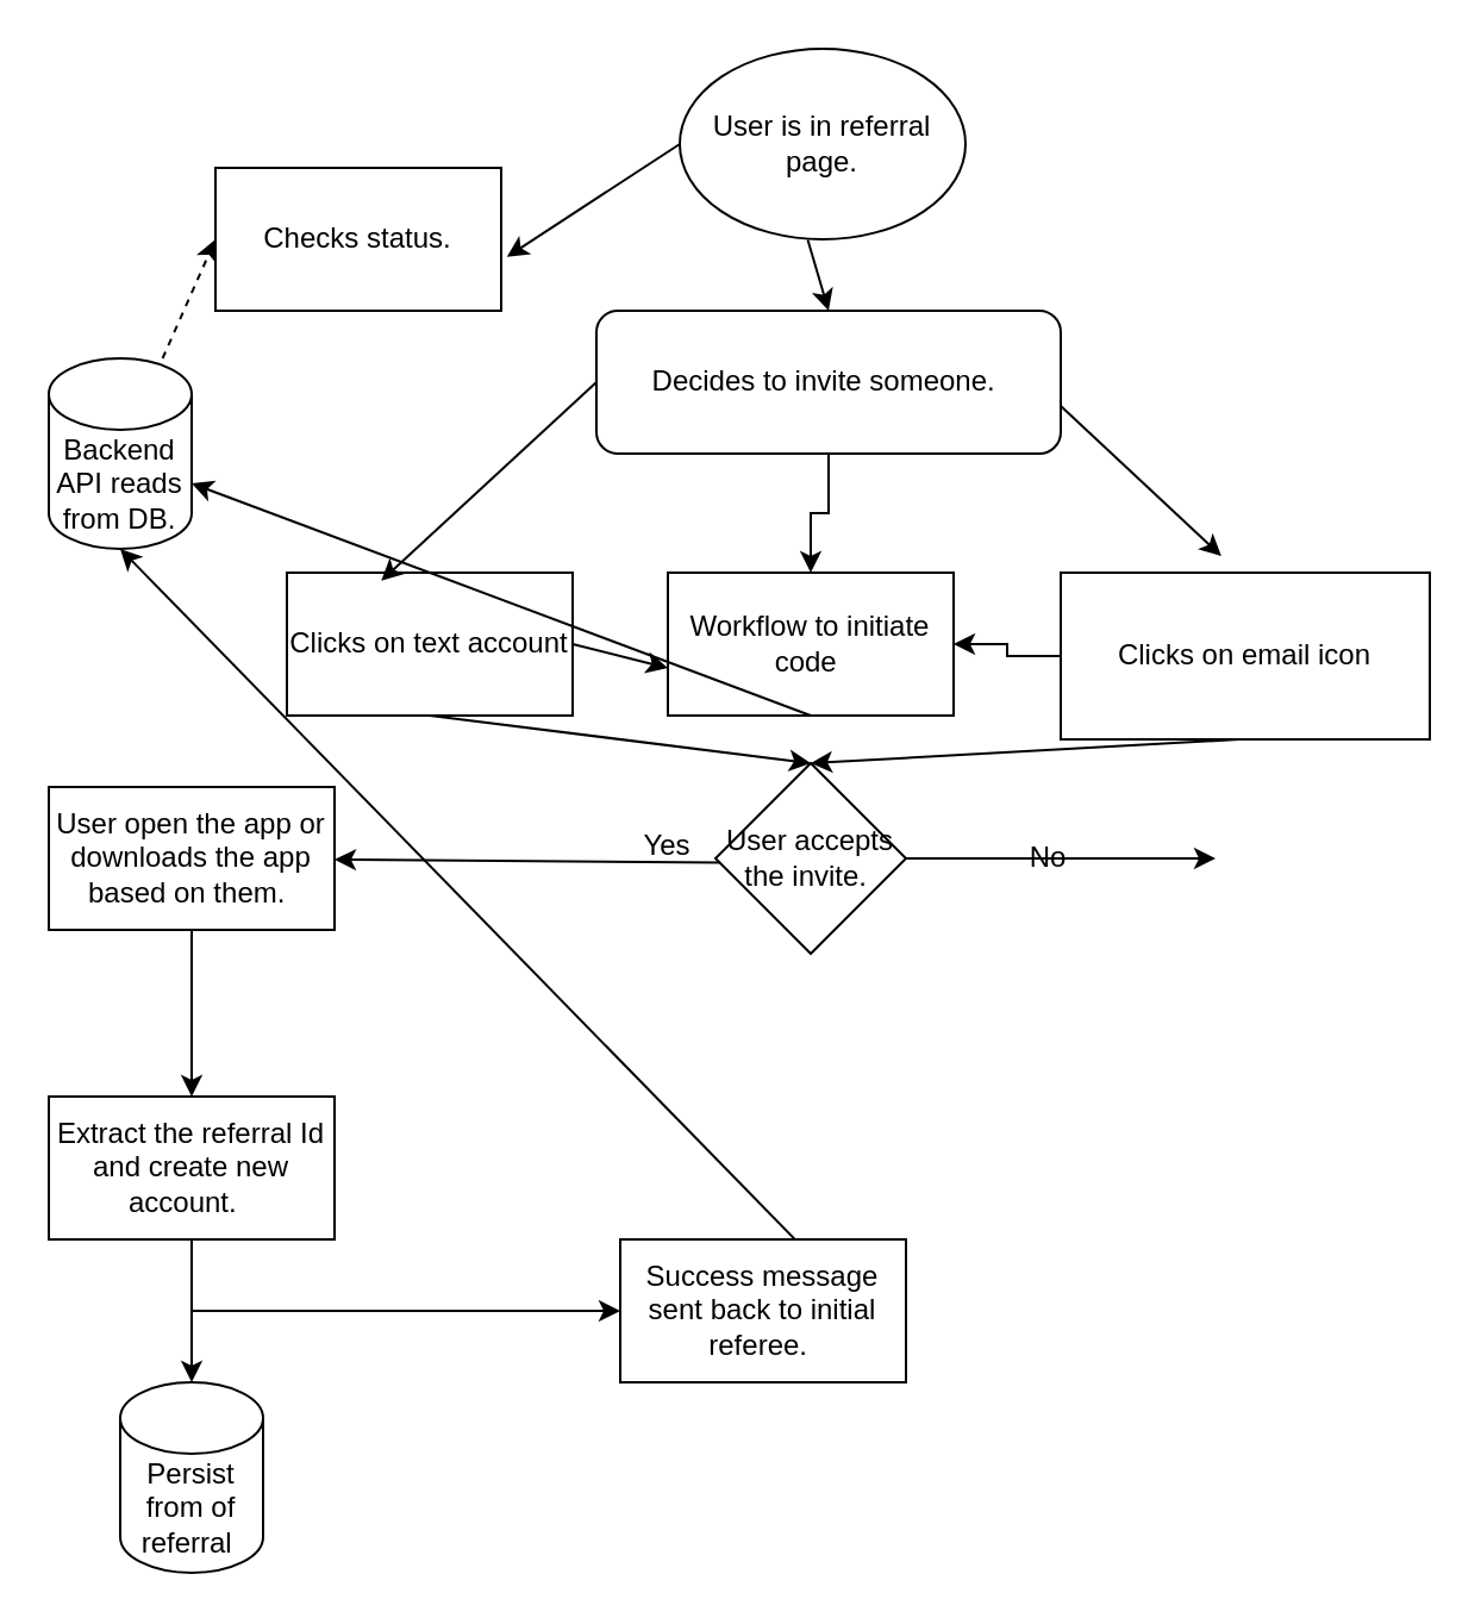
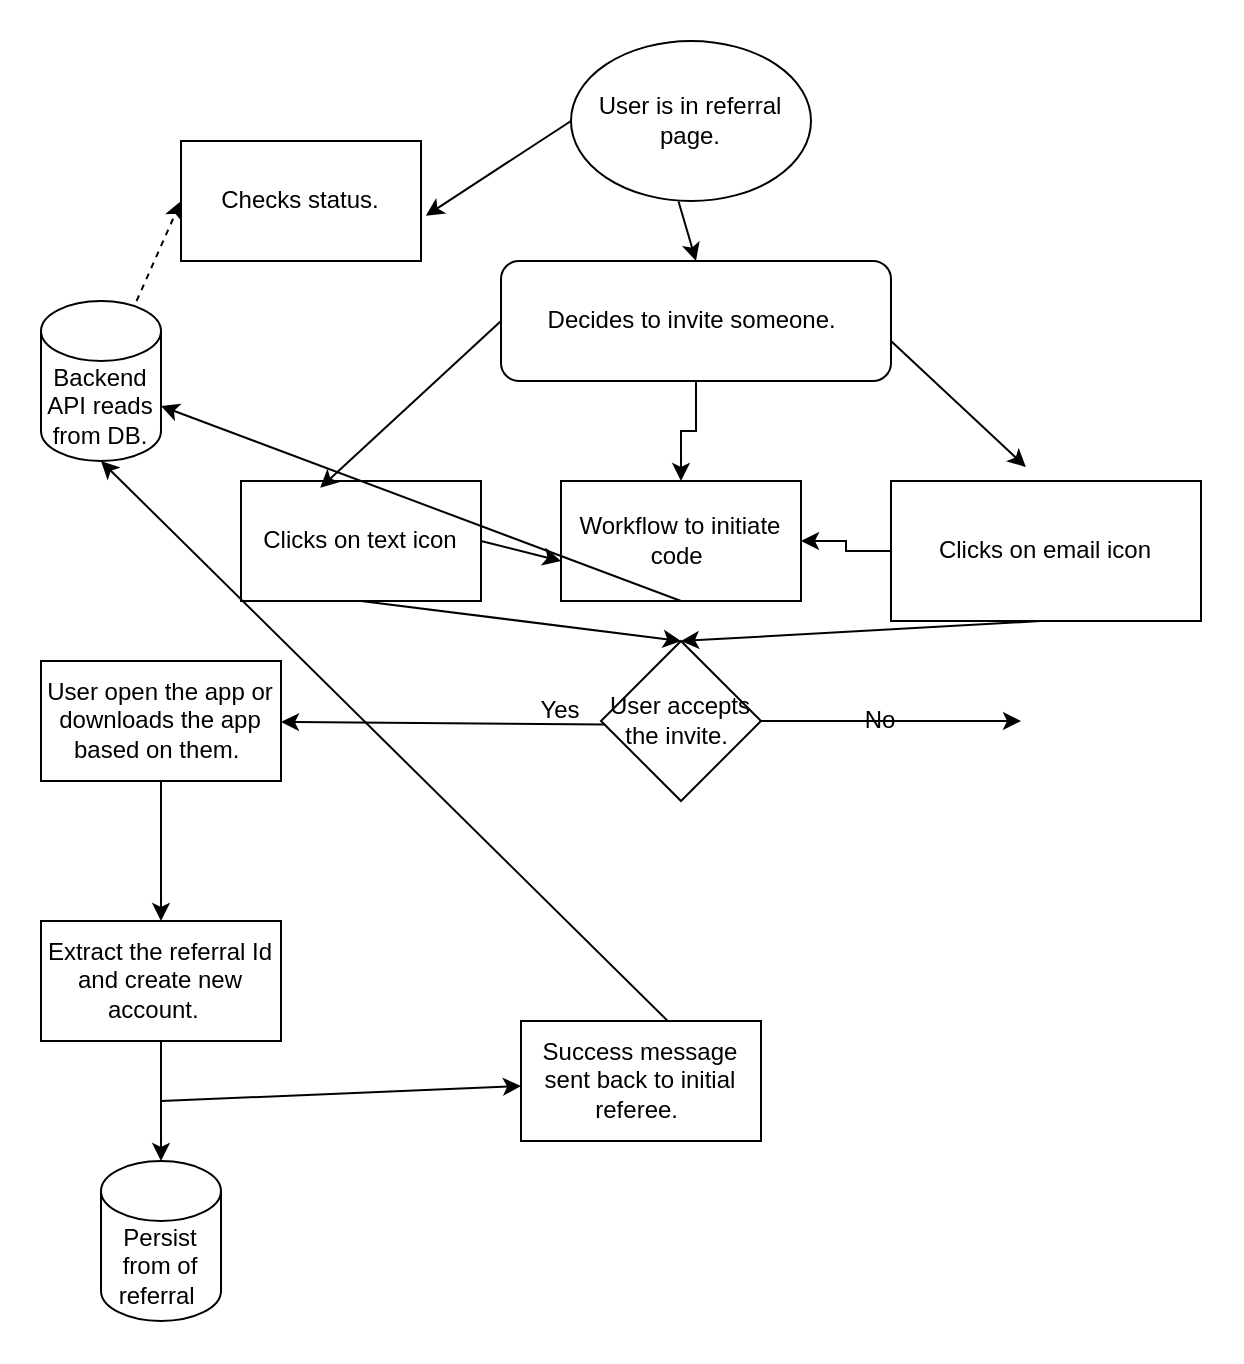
  <mxCell id="0" />
  <mxCell id="1" parent="0" />
  <mxCell id="2" value="User is in referral page." style="ellipse;whiteSpace=wrap;html=1;" vertex="1" parent="1"><mxGeometry x="285" y="20" width="120" height="80" as="geometry" /></mxCell>
  <mxCell id="3" value="" style="edgeStyle=orthogonalEdgeStyle;rounded=0;orthogonalLoop=1;jettySize=auto;html=1;" edge="1" parent="1" source="4" target="16"><mxGeometry relative="1" as="geometry" /></mxCell>
  <mxCell id="4" value="Decides to invite someone.&amp;nbsp;" style="rounded=1;whiteSpace=wrap;html=1;" vertex="1" parent="1"><mxGeometry x="250" y="130" width="195" height="60" as="geometry" /></mxCell>
  <mxCell id="5" value="" style="endArrow=classic;html=1;rounded=0;exitX=0.448;exitY=1.003;exitDx=0;exitDy=0;exitPerimeter=0;entryX=0.5;entryY=0;entryDx=0;entryDy=0;" edge="1" parent="1" source="2" target="4"><mxGeometry width="50" height="50" relative="1" as="geometry"><mxPoint x="380" y="300" as="sourcePoint" /><mxPoint x="430" y="250" as="targetPoint" /></mxGeometry></mxCell>
  <mxCell id="6" value="" style="edgeStyle=orthogonalEdgeStyle;rounded=0;orthogonalLoop=1;jettySize=auto;html=1;" edge="1" parent="1" source="7" target="16"><mxGeometry relative="1" as="geometry" /></mxCell>
  <mxCell id="7" value="Clicks on email icon" style="whiteSpace=wrap;html=1;" vertex="1" parent="1"><mxGeometry x="445" y="240" width="155" height="70" as="geometry" /></mxCell>
- <mxCell id="8" value="Clicks on text account" style="whiteSpace=wrap;html=1;" vertex="1" parent="1"><mxGeometry x="120" y="240" width="120" height="60" as="geometry" /></mxCell>
+ <mxCell id="8" value="Clicks on text icon" style="whiteSpace=wrap;html=1;" vertex="1" parent="1"><mxGeometry x="120" y="240" width="120" height="60" as="geometry" /></mxCell>
  <mxCell id="9" value="" style="endArrow=classic;html=1;rounded=0;exitX=0;exitY=0.5;exitDx=0;exitDy=0;entryX=0.33;entryY=0.057;entryDx=0;entryDy=0;entryPerimeter=0;" edge="1" parent="1" source="4" target="8"><mxGeometry width="50" height="50" relative="1" as="geometry"><mxPoint x="380" y="310" as="sourcePoint" /><mxPoint x="430" y="260" as="targetPoint" /></mxGeometry></mxCell>
  <mxCell id="10" value="" style="endArrow=classic;html=1;rounded=0;entryX=0.435;entryY=-0.1;entryDx=0;entryDy=0;entryPerimeter=0;" edge="1" parent="1" target="7"><mxGeometry width="50" height="50" relative="1" as="geometry"><mxPoint x="445" y="170" as="sourcePoint" /><mxPoint x="495" y="120" as="targetPoint" /></mxGeometry></mxCell>
  <mxCell id="11" value="User accepts the invite.&amp;nbsp;" style="rhombus;whiteSpace=wrap;html=1;" vertex="1" parent="1"><mxGeometry x="300" y="320" width="80" height="80" as="geometry" /></mxCell>
  <mxCell id="12" value="Yes" style="text;html=1;align=center;verticalAlign=middle;whiteSpace=wrap;rounded=0;" vertex="1" parent="1"><mxGeometry x="250" y="340" width="60" height="30" as="geometry" /></mxCell>
  <mxCell id="13" value="No" style="text;html=1;align=center;verticalAlign=middle;whiteSpace=wrap;rounded=0;" vertex="1" parent="1"><mxGeometry x="410" y="345" width="60" height="30" as="geometry" /></mxCell>
  <mxCell id="14" value="" style="endArrow=classic;html=1;rounded=0;exitX=1;exitY=0.5;exitDx=0;exitDy=0;" edge="1" parent="1" source="11"><mxGeometry width="50" height="50" relative="1" as="geometry"><mxPoint x="380" y="310" as="sourcePoint" /><mxPoint x="510" y="360" as="targetPoint" /></mxGeometry></mxCell>
  <mxCell id="15" value="" style="endArrow=classic;html=1;rounded=0;exitX=0.867;exitY=0.727;exitDx=0;exitDy=0;exitPerimeter=0;" edge="1" parent="1" source="33"><mxGeometry width="50" height="50" relative="1" as="geometry"><mxPoint x="380" y="310" as="sourcePoint" /><mxPoint x="130" y="355" as="targetPoint" /></mxGeometry></mxCell>
  <mxCell id="16" value="Workflow to initiate code&amp;nbsp;" style="rounded=0;whiteSpace=wrap;html=1;" vertex="1" parent="1"><mxGeometry x="280" y="240" width="120" height="60" as="geometry" /></mxCell>
  <mxCell id="17" value="Extract the referral Id and create new account.&amp;nbsp;&amp;nbsp;" style="rounded=0;whiteSpace=wrap;html=1;" vertex="1" parent="1"><mxGeometry x="20" y="460" width="120" height="60" as="geometry" /></mxCell>
  <mxCell id="18" value="" style="endArrow=classic;html=1;rounded=0;exitX=0.5;exitY=1;exitDx=0;exitDy=0;entryX=0.5;entryY=0;entryDx=0;entryDy=0;" edge="1" parent="1" source="33" target="17"><mxGeometry width="50" height="50" relative="1" as="geometry"><mxPoint x="380" y="510" as="sourcePoint" /><mxPoint x="430" y="460" as="targetPoint" /></mxGeometry></mxCell>
  <mxCell id="19" value="Persist from of referral&amp;nbsp;" style="shape=cylinder3;whiteSpace=wrap;html=1;boundedLbl=1;backgroundOutline=1;size=15;" vertex="1" parent="1"><mxGeometry x="50" y="580" width="60" height="80" as="geometry" /></mxCell>
  <mxCell id="20" value="" style="endArrow=classic;html=1;rounded=0;exitX=0.5;exitY=1;exitDx=0;exitDy=0;" edge="1" parent="1" source="17" target="19"><mxGeometry width="50" height="50" relative="1" as="geometry"><mxPoint x="360" y="510" as="sourcePoint" /><mxPoint x="410" y="460" as="targetPoint" /></mxGeometry></mxCell>
  <mxCell id="21" value="Checks status." style="rounded=0;whiteSpace=wrap;html=1;" vertex="1" parent="1"><mxGeometry x="90" y="70" width="120" height="60" as="geometry" /></mxCell>
  <mxCell id="22" value="" style="endArrow=classic;html=1;rounded=0;exitX=0;exitY=0.5;exitDx=0;exitDy=0;entryX=1.02;entryY=0.623;entryDx=0;entryDy=0;entryPerimeter=0;" edge="1" parent="1" source="2" target="21"><mxGeometry width="50" height="50" relative="1" as="geometry"><mxPoint x="360" y="210" as="sourcePoint" /><mxPoint x="410" y="160" as="targetPoint" /></mxGeometry></mxCell>
  <mxCell id="23" value="Backend API reads from DB." style="shape=cylinder3;whiteSpace=wrap;html=1;boundedLbl=1;backgroundOutline=1;size=15;" vertex="1" parent="1"><mxGeometry x="20" y="150" width="60" height="80" as="geometry" /></mxCell>
- <mxCell id="24" value="Success message sent back to initial referee.&amp;nbsp;" style="rounded=0;whiteSpace=wrap;html=1;" vertex="1" parent="1"><mxGeometry x="260" y="520" width="120" height="60" as="geometry" /></mxCell>
+ <mxCell id="24" value="Success message sent back to initial referee.&amp;nbsp;" style="rounded=0;whiteSpace=wrap;html=1;" vertex="1" parent="1"><mxGeometry x="260" y="510" width="120" height="60" as="geometry" /></mxCell>
  <mxCell id="25" value="" style="endArrow=classic;html=1;rounded=0;" edge="1" parent="1" target="24"><mxGeometry width="50" height="50" relative="1" as="geometry"><mxPoint x="80" y="550" as="sourcePoint" /><mxPoint x="410" y="360" as="targetPoint" /></mxGeometry></mxCell>
  <mxCell id="26" value="" style="endArrow=classic;html=1;rounded=0;exitX=0.61;exitY=-0.003;exitDx=0;exitDy=0;exitPerimeter=0;entryX=0.5;entryY=1;entryDx=0;entryDy=0;entryPerimeter=0;" edge="1" parent="1" source="24" target="23"><mxGeometry width="50" height="50" relative="1" as="geometry"><mxPoint x="360" y="410" as="sourcePoint" /><mxPoint x="410" y="360" as="targetPoint" /></mxGeometry></mxCell>
  <mxCell id="27" value="" style="endArrow=classic;html=1;rounded=0;exitX=1;exitY=0.5;exitDx=0;exitDy=0;entryX=0;entryY=0.667;entryDx=0;entryDy=0;entryPerimeter=0;" edge="1" parent="1" source="8" target="16"><mxGeometry width="50" height="50" relative="1" as="geometry"><mxPoint x="360" y="310" as="sourcePoint" /><mxPoint x="410" y="260" as="targetPoint" /></mxGeometry></mxCell>
  <mxCell id="28" value="" style="endArrow=classic;html=1;rounded=0;entryX=1;entryY=0;entryDx=0;entryDy=52.5;entryPerimeter=0;exitX=0.5;exitY=1;exitDx=0;exitDy=0;" edge="1" parent="1" source="16" target="23"><mxGeometry width="50" height="50" relative="1" as="geometry"><mxPoint x="360" y="310" as="sourcePoint" /><mxPoint x="410" y="260" as="targetPoint" /></mxGeometry></mxCell>
  <mxCell id="29" value="" style="endArrow=classic;html=1;rounded=0;exitX=0.5;exitY=1;exitDx=0;exitDy=0;entryX=0.5;entryY=0;entryDx=0;entryDy=0;" edge="1" parent="1" source="8" target="11"><mxGeometry width="50" height="50" relative="1" as="geometry"><mxPoint x="360" y="310" as="sourcePoint" /><mxPoint x="410" y="260" as="targetPoint" /></mxGeometry></mxCell>
  <mxCell id="30" value="" style="endArrow=classic;html=1;rounded=0;entryX=0.5;entryY=0;entryDx=0;entryDy=0;" edge="1" parent="1" target="11"><mxGeometry width="50" height="50" relative="1" as="geometry"><mxPoint x="520" y="310" as="sourcePoint" /><mxPoint x="570" y="260" as="targetPoint" /></mxGeometry></mxCell>
  <mxCell id="31" value="" style="endArrow=classic;html=1;rounded=0;entryX=0;entryY=0.5;entryDx=0;entryDy=0;dashed=1;" edge="1" parent="1" source="23" target="21"><mxGeometry width="50" height="50" relative="1" as="geometry"><mxPoint x="360" y="310" as="sourcePoint" /><mxPoint x="410" y="260" as="targetPoint" /></mxGeometry></mxCell>
  <mxCell id="32" value="" style="endArrow=classic;html=1;rounded=0;exitX=0.867;exitY=0.727;exitDx=0;exitDy=0;exitPerimeter=0;" edge="1" parent="1" source="12" target="33"><mxGeometry width="50" height="50" relative="1" as="geometry"><mxPoint x="302" y="362" as="sourcePoint" /><mxPoint x="130" y="355" as="targetPoint" /></mxGeometry></mxCell>
  <mxCell id="33" value="User open the app or downloads the app based on them.&amp;nbsp;" style="rounded=0;whiteSpace=wrap;html=1;" vertex="1" parent="1"><mxGeometry x="20" y="330" width="120" height="60" as="geometry" /></mxCell>
